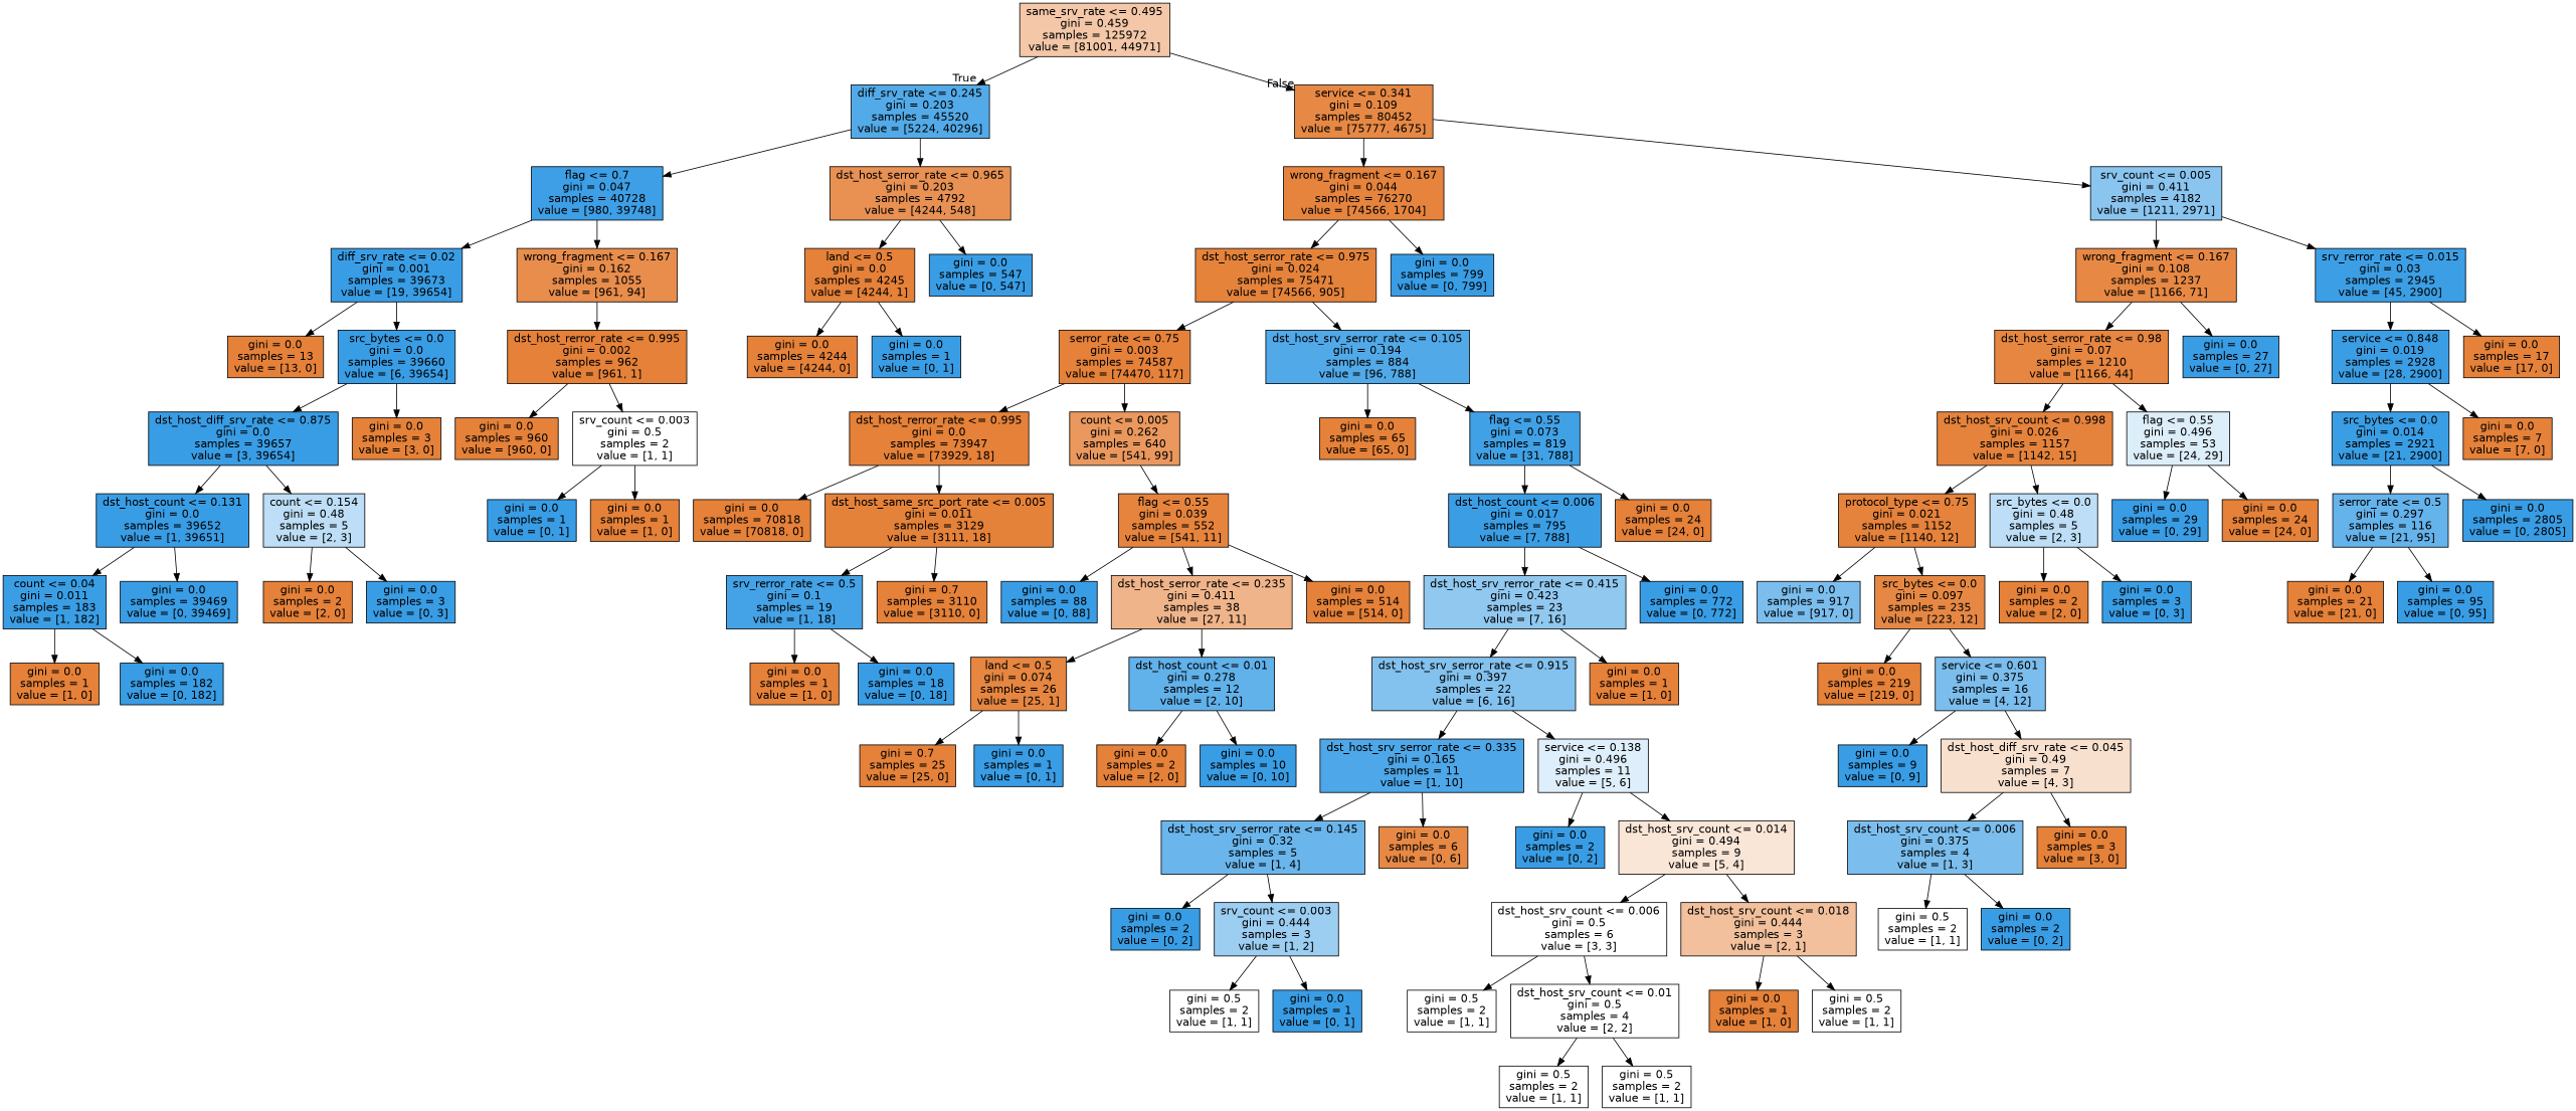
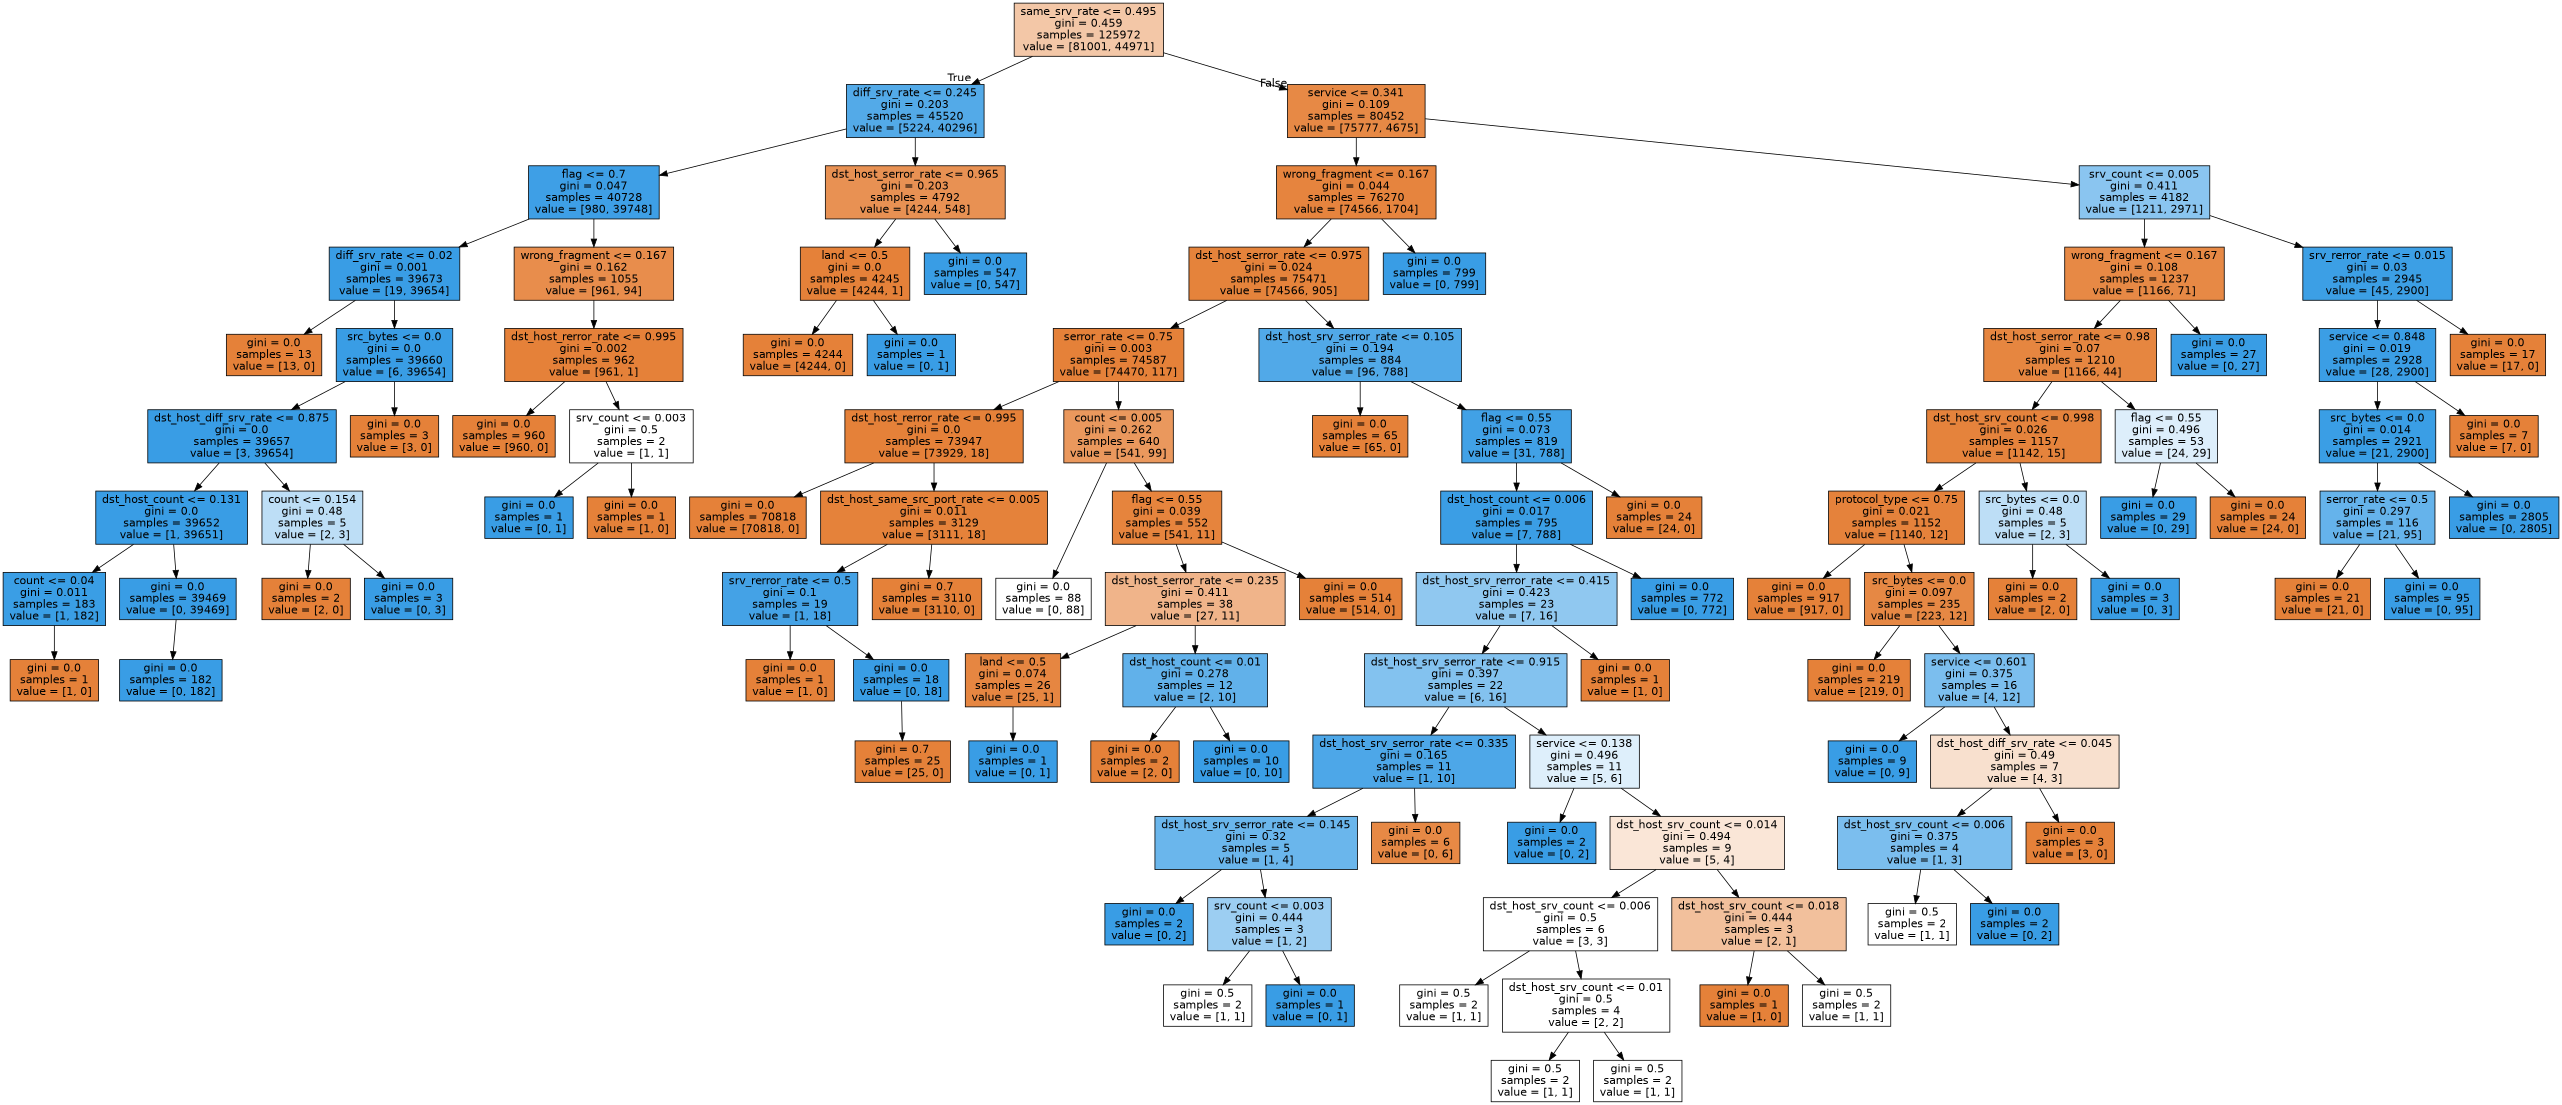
  digraph {
    node [color=black fillcolor="#e58139" fontname=helvetica shape=box style=filled]
    edge [fontname=helvetica]
    n1 [fillcolor="#f3c7a7" label="same_srv_rate <= 0.495\ngini = 0.459\nsamples = 125972\nvalue = [81001, 44971]"]
    n2 [fillcolor="#53aae8" label="diff_srv_rate <= 0.245\ngini = 0.203\nsamples = 45520\nvalue = [5224, 40296]"]
    n3 [fillcolor="#e78945" label="service <= 0.341\ngini = 0.109\nsamples = 80452\nvalue = [75777, 4675]"]
    n4 [fillcolor="#3e9fe6" label="flag <= 0.7\ngini = 0.047\nsamples = 40728\nvalue = [980, 39748]"]
    n5 [fillcolor="#e89153" label="dst_host_serror_rate <= 0.965\ngini = 0.203\nsamples = 4792\nvalue = [4244, 548]"]
    n6 [fillcolor="#e6843e" label="wrong_fragment <= 0.167\ngini = 0.044\nsamples = 76270\nvalue = [74566, 1704]"]
    n7 [fillcolor="#8ac5f0" label="srv_count <= 0.005\ngini = 0.411\nsamples = 4182\nvalue = [1211, 2971]"]
    n8 [fillcolor="#399de5" label="diff_srv_rate <= 0.02\ngini = 0.001\nsamples = 39673\nvalue = [19, 39654]"]
    n9 [fillcolor="#e88d4c" label="wrong_fragment <= 0.167\ngini = 0.162\nsamples = 1055\nvalue = [961, 94]"]
    n10 [label="land <= 0.5\ngini = 0.0\nsamples = 4245\nvalue = [4244, 1]"]
    n11 [fillcolor="#399de5" label="gini = 0.0\nsamples = 547\nvalue = [0, 547]"]
    n12 [label="gini = 0.0\nsamples = 13\nvalue = [13, 0]"]
    n13 [fillcolor="#399de5" label="src_bytes <= 0.0\ngini = 0.0\nsamples = 39660\nvalue = [6, 39654]"]
    n14 [label="dst_host_rerror_rate <= 0.995\ngini = 0.002\nsamples = 962\nvalue = [961, 1]"]
    n15 [fillcolor="#399de5" label="dst_host_diff_srv_rate <= 0.875\ngini = 0.0\nsamples = 39657\nvalue = [3, 39654]"]
    n16 [label="gini = 0.0\nsamples = 3\nvalue = [3, 0]"]
    n17 [fillcolor="#399de5" label="dst_host_count <= 0.131\ngini = 0.0\nsamples = 39652\nvalue = [1, 39651]"]
    n18 [fillcolor="#bddef6" label="count <= 0.154\ngini = 0.48\nsamples = 5\nvalue = [2, 3]"]
    n19 [fillcolor="#3a9ee5" label="count <= 0.04\ngini = 0.011\nsamples = 183\nvalue = [1, 182]"]
    n20 [fillcolor="#399de5" label="gini = 0.0\nsamples = 39469\nvalue = [0, 39469]"]
    n21 [label="gini = 0.0\nsamples = 2\nvalue = [2, 0]"]
    n22 [fillcolor="#399de5" label="gini = 0.0\nsamples = 3\nvalue = [0, 3]"]
    n23 [label="gini = 0.0\nsamples = 1\nvalue = [1, 0]"]
    n24 [fillcolor="#399de5" label="gini = 0.0\nsamples = 182\nvalue = [0, 182]"]
    n25 [label="gini = 0.0\nsamples = 960\nvalue = [960, 0]"]
    n26 [fillcolor="#ffffff" label="srv_count <= 0.003\ngini = 0.5\nsamples = 2\nvalue = [1, 1]"]
    n27 [fillcolor="#399de5" label="gini = 0.0\nsamples = 1\nvalue = [0, 1]"]
    n28 [label="gini = 0.0\nsamples = 1\nvalue = [1, 0]"]
    n29 [label="gini = 0.0\nsamples = 4244\nvalue = [4244, 0]"]
    n30 [fillcolor="#399de5" label="gini = 0.0\nsamples = 1\nvalue = [0, 1]"]
    n31 [fillcolor="#e5833b" label="dst_host_serror_rate <= 0.975\ngini = 0.024\nsamples = 75471\nvalue = [74566, 905]"]
    n32 [fillcolor="#399de5" label="gini = 0.0\nsamples = 799\nvalue = [0, 799]"]
    n33 [fillcolor="#e78945" label="wrong_fragment <= 0.167\ngini = 0.108\nsamples = 1237\nvalue = [1166, 71]"]
    n34 [fillcolor="#3c9fe5" label="srv_rerror_rate <= 0.015\ngini = 0.03\nsamples = 2945\nvalue = [45, 2900]"]
    n35 [label="serror_rate <= 0.75\ngini = 0.003\nsamples = 74587\nvalue = [74470, 117]"]
    n36 [fillcolor="#51a9e8" label="dst_host_srv_serror_rate <= 0.105\ngini = 0.194\nsamples = 884\nvalue = [96, 788]"]
    n37 [label="dst_host_rerror_rate <= 0.995\ngini = 0.0\nsamples = 73947\nvalue = [73929, 18]"]
    n38 [fillcolor="#ea985d" label="count <= 0.005\ngini = 0.262\nsamples = 640\nvalue = [541, 99]"]
    n39 [label="gini = 0.0\nsamples = 65\nvalue = [65, 0]"]
    n40 [fillcolor="#41a1e6" label="flag <= 0.55\ngini = 0.073\nsamples = 819\nvalue = [31, 788]"]
    n41 [label="gini = 0.0\nsamples = 70818\nvalue = [70818, 0]"]
    n42 [fillcolor="#e5823a" label="dst_host_same_src_port_rate <= 0.005\ngini = 0.011\nsamples = 3129\nvalue = [3111, 18]"]
    n43 [fillcolor="#e6843d" label="flag <= 0.55\ngini = 0.039\nsamples = 552\nvalue = [541, 11]"]
-   n44 [fillcolor="#399de5" label="gini = 0.0\nsamples = 88\nvalue = [0, 88]"]
+   n44 [fillcolor="#ffffff" label="gini = 0.0\nsamples = 88\nvalue = [0, 88]"]
    n45 [fillcolor="#44a2e6" label="srv_rerror_rate <= 0.5\ngini = 0.1\nsamples = 19\nvalue = [1, 18]"]
    n46 [label="gini = 0.7\nsamples = 3110\nvalue = [3110, 0]"]
    n47 [label="gini = 0.0\nsamples = 1\nvalue = [1, 0]"]
    n48 [fillcolor="#399de5" label="gini = 0.0\nsamples = 18\nvalue = [0, 18]"]
    n49 [fillcolor="#f0b48a" label="dst_host_serror_rate <= 0.235\ngini = 0.411\nsamples = 38\nvalue = [27, 11]"]
    n50 [label="gini = 0.0\nsamples = 514\nvalue = [514, 0]"]
    n51 [fillcolor="#e68641" label="land <= 0.5\ngini = 0.074\nsamples = 26\nvalue = [25, 1]"]
    n52 [fillcolor="#61b1ea" label="dst_host_count <= 0.01\ngini = 0.278\nsamples = 12\nvalue = [2, 10]"]
    n53 [label="gini = 0.7\nsamples = 25\nvalue = [25, 0]"]
    n54 [fillcolor="#399de5" label="gini = 0.0\nsamples = 1\nvalue = [0, 1]"]
    n55 [label="gini = 0.0\nsamples = 2\nvalue = [2, 0]"]
    n56 [fillcolor="#399de5" label="gini = 0.0\nsamples = 10\nvalue = [0, 10]"]
    n57 [fillcolor="#3b9ee5" label="dst_host_count <= 0.006\ngini = 0.017\nsamples = 795\nvalue = [7, 788]"]
    n58 [label="gini = 0.0\nsamples = 24\nvalue = [24, 0]"]
    n59 [fillcolor="#90c8f0" label="dst_host_srv_rerror_rate <= 0.415\ngini = 0.423\nsamples = 23\nvalue = [7, 16]"]
    n60 [fillcolor="#399de5" label="gini = 0.0\nsamples = 772\nvalue = [0, 772]"]
    n61 [fillcolor="#83c2ef" label="dst_host_srv_serror_rate <= 0.915\ngini = 0.397\nsamples = 22\nvalue = [6, 16]"]
    n62 [label="gini = 0.0\nsamples = 1\nvalue = [1, 0]"]
    n63 [fillcolor="#4da7e8" label="dst_host_srv_serror_rate <= 0.335\ngini = 0.165\nsamples = 11\nvalue = [1, 10]"]
    n64 [fillcolor="#deeffb" label="service <= 0.138\ngini = 0.496\nsamples = 11\nvalue = [5, 6]"]
    n65 [fillcolor="#6ab6ec" label="dst_host_srv_serror_rate <= 0.145\ngini = 0.32\nsamples = 5\nvalue = [1, 4]"]
    n66 [fillcolor="#e78945" label="gini = 0.0\nsamples = 6\nvalue = [0, 6]"]
    n67 [fillcolor="#399de5" label="gini = 0.0\nsamples = 2\nvalue = [0, 2]"]
    n68 [fillcolor="#fae6d7" label="dst_host_srv_count <= 0.014\ngini = 0.494\nsamples = 9\nvalue = [5, 4]"]
    n69 [fillcolor="#399de5" label="gini = 0.0\nsamples = 2\nvalue = [0, 2]"]
    n70 [fillcolor="#9ccef2" label="srv_count <= 0.003\ngini = 0.444\nsamples = 3\nvalue = [1, 2]"]
    n71 [fillcolor="#ffffff" label="gini = 0.5\nsamples = 2\nvalue = [1, 1]"]
    n72 [fillcolor="#399de5" label="gini = 0.0\nsamples = 1\nvalue = [0, 1]"]
    n73 [fillcolor="#ffffff" label="dst_host_srv_count <= 0.006\ngini = 0.5\nsamples = 6\nvalue = [3, 3]"]
    n74 [fillcolor="#f2c09c" label="dst_host_srv_count <= 0.018\ngini = 0.444\nsamples = 3\nvalue = [2, 1]"]
    n75 [fillcolor="#ffffff" label="gini = 0.5\nsamples = 2\nvalue = [1, 1]"]
    n76 [fillcolor="#ffffff" label="dst_host_srv_count <= 0.01\ngini = 0.5\nsamples = 4\nvalue = [2, 2]"]
    n77 [label="gini = 0.0\nsamples = 1\nvalue = [1, 0]"]
    n78 [fillcolor="#ffffff" label="gini = 0.5\nsamples = 2\nvalue = [1, 1]"]
    n79 [fillcolor="#ffffff" label="gini = 0.5\nsamples = 2\nvalue = [1, 1]"]
    n80 [fillcolor="#ffffff" label="gini = 0.5\nsamples = 2\nvalue = [1, 1]"]
    n81 [fillcolor="#e68640" label="dst_host_serror_rate <= 0.98\ngini = 0.07\nsamples = 1210\nvalue = [1166, 44]"]
    n82 [fillcolor="#399de5" label="gini = 0.0\nsamples = 27\nvalue = [0, 27]"]
    n83 [fillcolor="#3b9ee5" label="service <= 0.848\ngini = 0.019\nsamples = 2928\nvalue = [28, 2900]"]
    n84 [label="gini = 0.0\nsamples = 17\nvalue = [17, 0]"]
    n85 [fillcolor="#e5833c" label="dst_host_srv_count <= 0.998\ngini = 0.026\nsamples = 1157\nvalue = [1142, 15]"]
    n86 [fillcolor="#ddeefb" label="flag <= 0.55\ngini = 0.496\nsamples = 53\nvalue = [24, 29]"]
    n87 [fillcolor="#e5823b" label="protocol_type <= 0.75\ngini = 0.021\nsamples = 1152\nvalue = [1140, 12]"]
    n88 [fillcolor="#bddef6" label="src_bytes <= 0.0\ngini = 0.48\nsamples = 5\nvalue = [2, 3]"]
    n89 [fillcolor="#399de5" label="gini = 0.0\nsamples = 29\nvalue = [0, 29]"]
    n90 [label="gini = 0.0\nsamples = 24\nvalue = [24, 0]"]
-   n91 [fillcolor="#7bbeee" label="gini = 0.0\nsamples = 917\nvalue = [917, 0]"]
+   n91 [label="gini = 0.0\nsamples = 917\nvalue = [917, 0]"]
    n92 [fillcolor="#e68844" label="src_bytes <= 0.0\ngini = 0.097\nsamples = 235\nvalue = [223, 12]"]
    n93 [label="gini = 0.0\nsamples = 2\nvalue = [2, 0]"]
    n94 [fillcolor="#399de5" label="gini = 0.0\nsamples = 3\nvalue = [0, 3]"]
    n95 [label="gini = 0.0\nsamples = 219\nvalue = [219, 0]"]
    n96 [fillcolor="#7bbeee" label="service <= 0.601\ngini = 0.375\nsamples = 16\nvalue = [4, 12]"]
    n97 [fillcolor="#399de5" label="gini = 0.0\nsamples = 9\nvalue = [0, 9]"]
    n98 [fillcolor="#f8e0ce" label="dst_host_diff_srv_rate <= 0.045\ngini = 0.49\nsamples = 7\nvalue = [4, 3]"]
    n99 [fillcolor="#7bbeee" label="dst_host_srv_count <= 0.006\ngini = 0.375\nsamples = 4\nvalue = [1, 3]"]
    n100 [label="gini = 0.0\nsamples = 3\nvalue = [3, 0]"]
    n101 [fillcolor="#ffffff" label="gini = 0.5\nsamples = 2\nvalue = [1, 1]"]
    n102 [fillcolor="#399de5" label="gini = 0.0\nsamples = 2\nvalue = [0, 2]"]
    n103 [fillcolor="#3a9ee5" label="src_bytes <= 0.0\ngini = 0.014\nsamples = 2921\nvalue = [21, 2900]"]
    n104 [label="gini = 0.0\nsamples = 7\nvalue = [7, 0]"]
    n105 [fillcolor="#65b3eb" label="serror_rate <= 0.5\ngini = 0.297\nsamples = 116\nvalue = [21, 95]"]
    n106 [fillcolor="#399de5" label="gini = 0.0\nsamples = 2805\nvalue = [0, 2805]"]
    n107 [label="gini = 0.0\nsamples = 21\nvalue = [21, 0]"]
    n108 [fillcolor="#399de5" label="gini = 0.0\nsamples = 95\nvalue = [0, 95]"]
    n1 -> n2 [headlabel=True labelangle=45 labeldistance=2.5]
    n1 -> n3 [headlabel=False labelangle=-45 labeldistance=2.5]
    n2 -> n4
    n2 -> n5
    n3 -> n6
    n3 -> n7
    n4 -> n8
    n4 -> n9
    n5 -> n10
    n5 -> n11
    n6 -> n31
    n6 -> n32
    n7 -> n33
    n7 -> n34
    n8 -> n12
    n8 -> n13
    n9 -> n14
    n10 -> n29
    n10 -> n30
    n13 -> n15
    n13 -> n16
    n14 -> n25
    n14 -> n26
    n15 -> n17
    n15 -> n18
    n17 -> n19
    n17 -> n20
    n18 -> n21
    n18 -> n22
    n19 -> n23
-   n19 -> n24
+   n20 -> n24
    n26 -> n27
    n26 -> n28
    n31 -> n35
    n31 -> n36
    n33 -> n81
    n33 -> n82
    n34 -> n83
    n34 -> n84
    n35 -> n37
    n35 -> n38
    n36 -> n39
    n36 -> n40
    n37 -> n41
    n37 -> n42
    n38 -> n43
-   n43 -> n44
+   n38 -> n44
    n40 -> n57
    n40 -> n58
    n42 -> n45
    n42 -> n46
    n43 -> n49
    n43 -> n50
    n45 -> n47
    n45 -> n48
    n49 -> n51
    n49 -> n52
-   n51 -> n53
+   n48 -> n53
    n51 -> n54
    n52 -> n55
    n52 -> n56
    n57 -> n59
    n57 -> n60
    n59 -> n61
    n59 -> n62
    n61 -> n63
    n61 -> n64
    n63 -> n65
    n63 -> n66
    n64 -> n67
    n64 -> n68
    n65 -> n69
    n65 -> n70
    n68 -> n73
    n68 -> n74
    n70 -> n71
    n70 -> n72
    n73 -> n75
    n73 -> n76
    n74 -> n77
    n74 -> n78
    n76 -> n79
    n76 -> n80
    n81 -> n85
    n81 -> n86
    n83 -> n103
    n83 -> n104
    n85 -> n87
    n85 -> n88
    n86 -> n89
    n86 -> n90
    n87 -> n91
    n87 -> n92
    n88 -> n93
    n88 -> n94
    n92 -> n95
    n92 -> n96
    n96 -> n97
    n96 -> n98
    n98 -> n99
    n98 -> n100
    n99 -> n101
    n99 -> n102
    n103 -> n105
    n103 -> n106
    n105 -> n107
    n105 -> n108
  }
